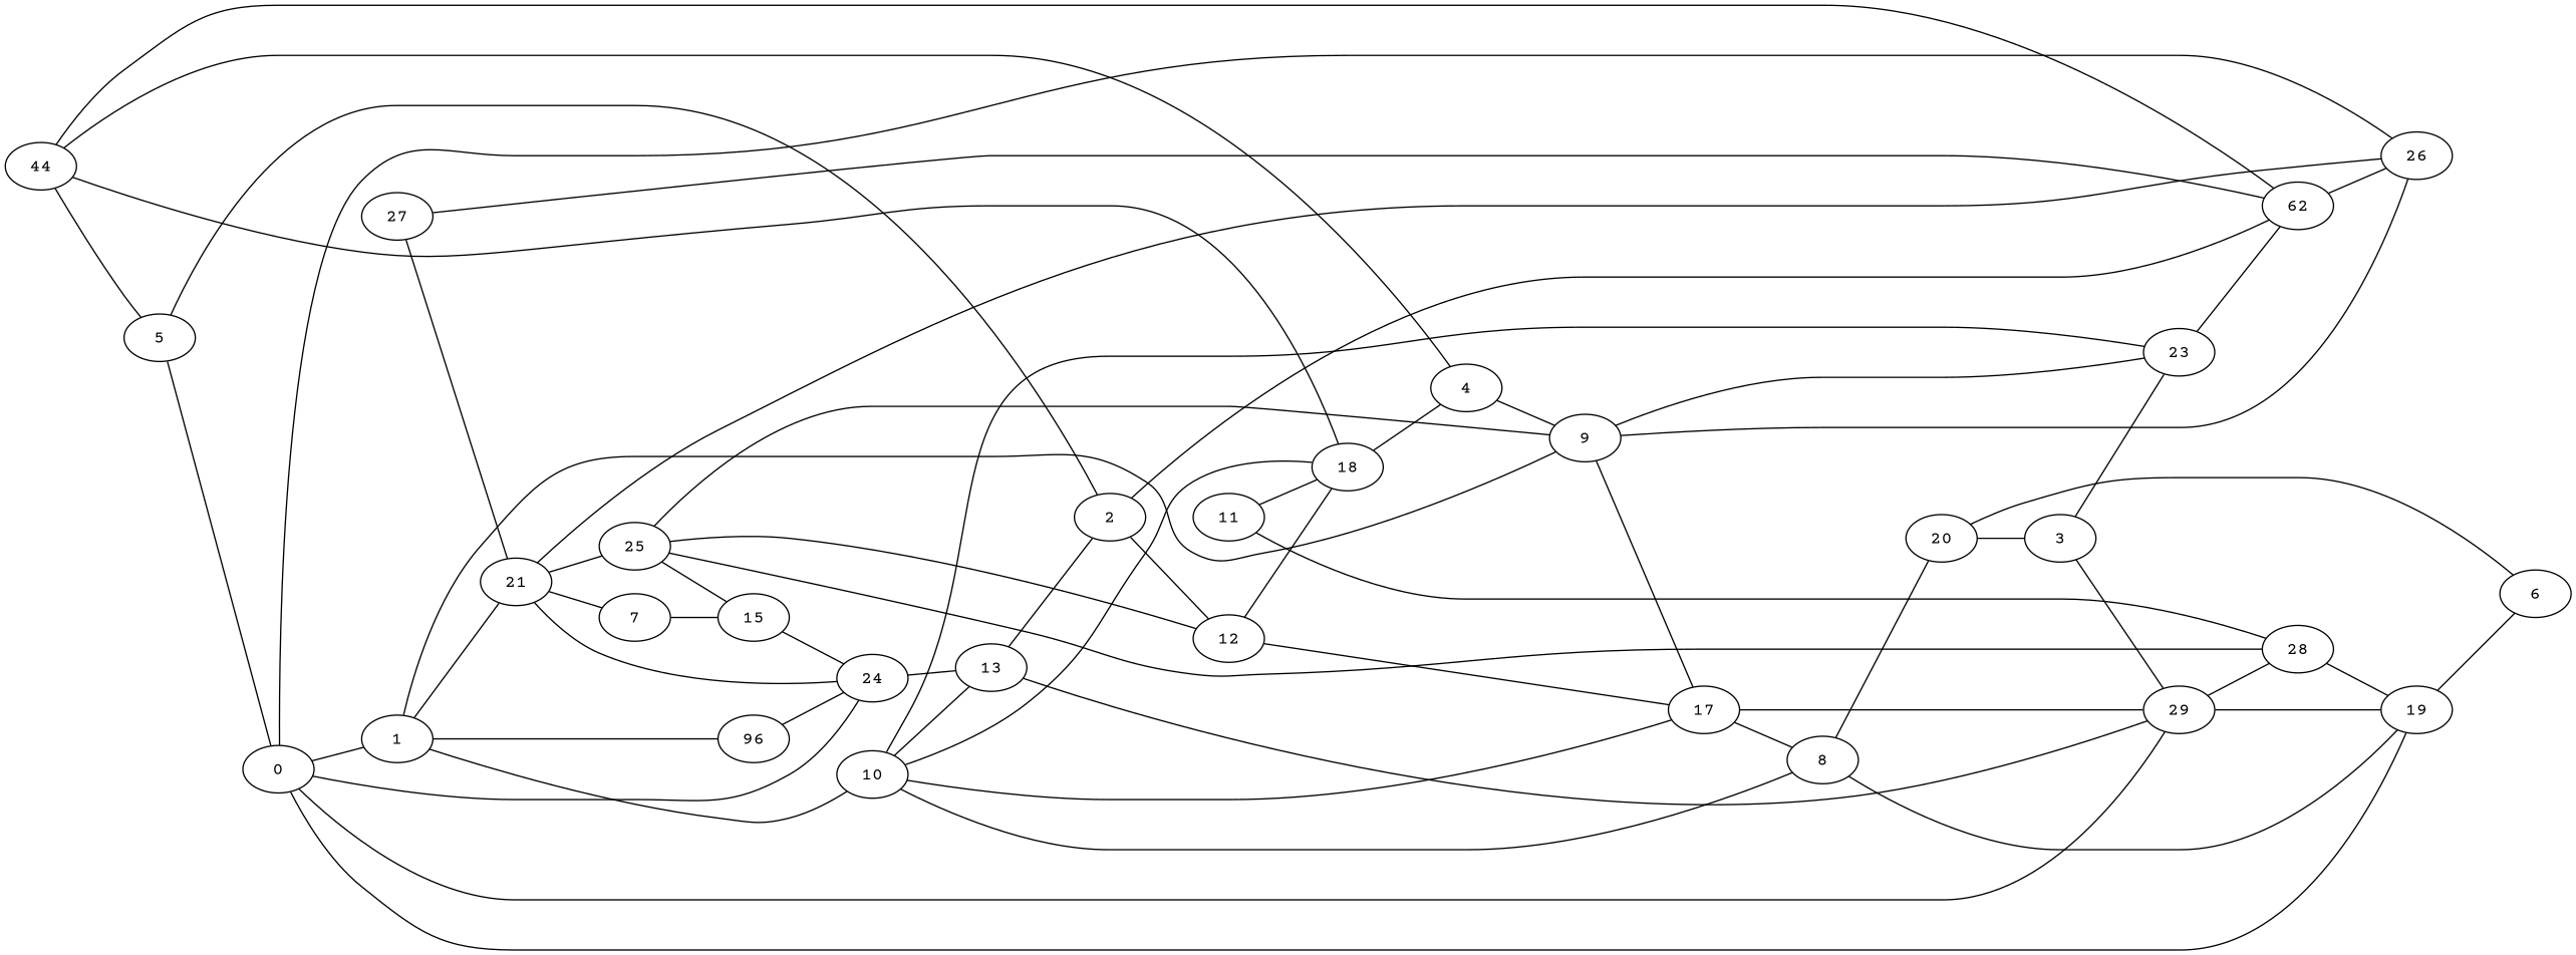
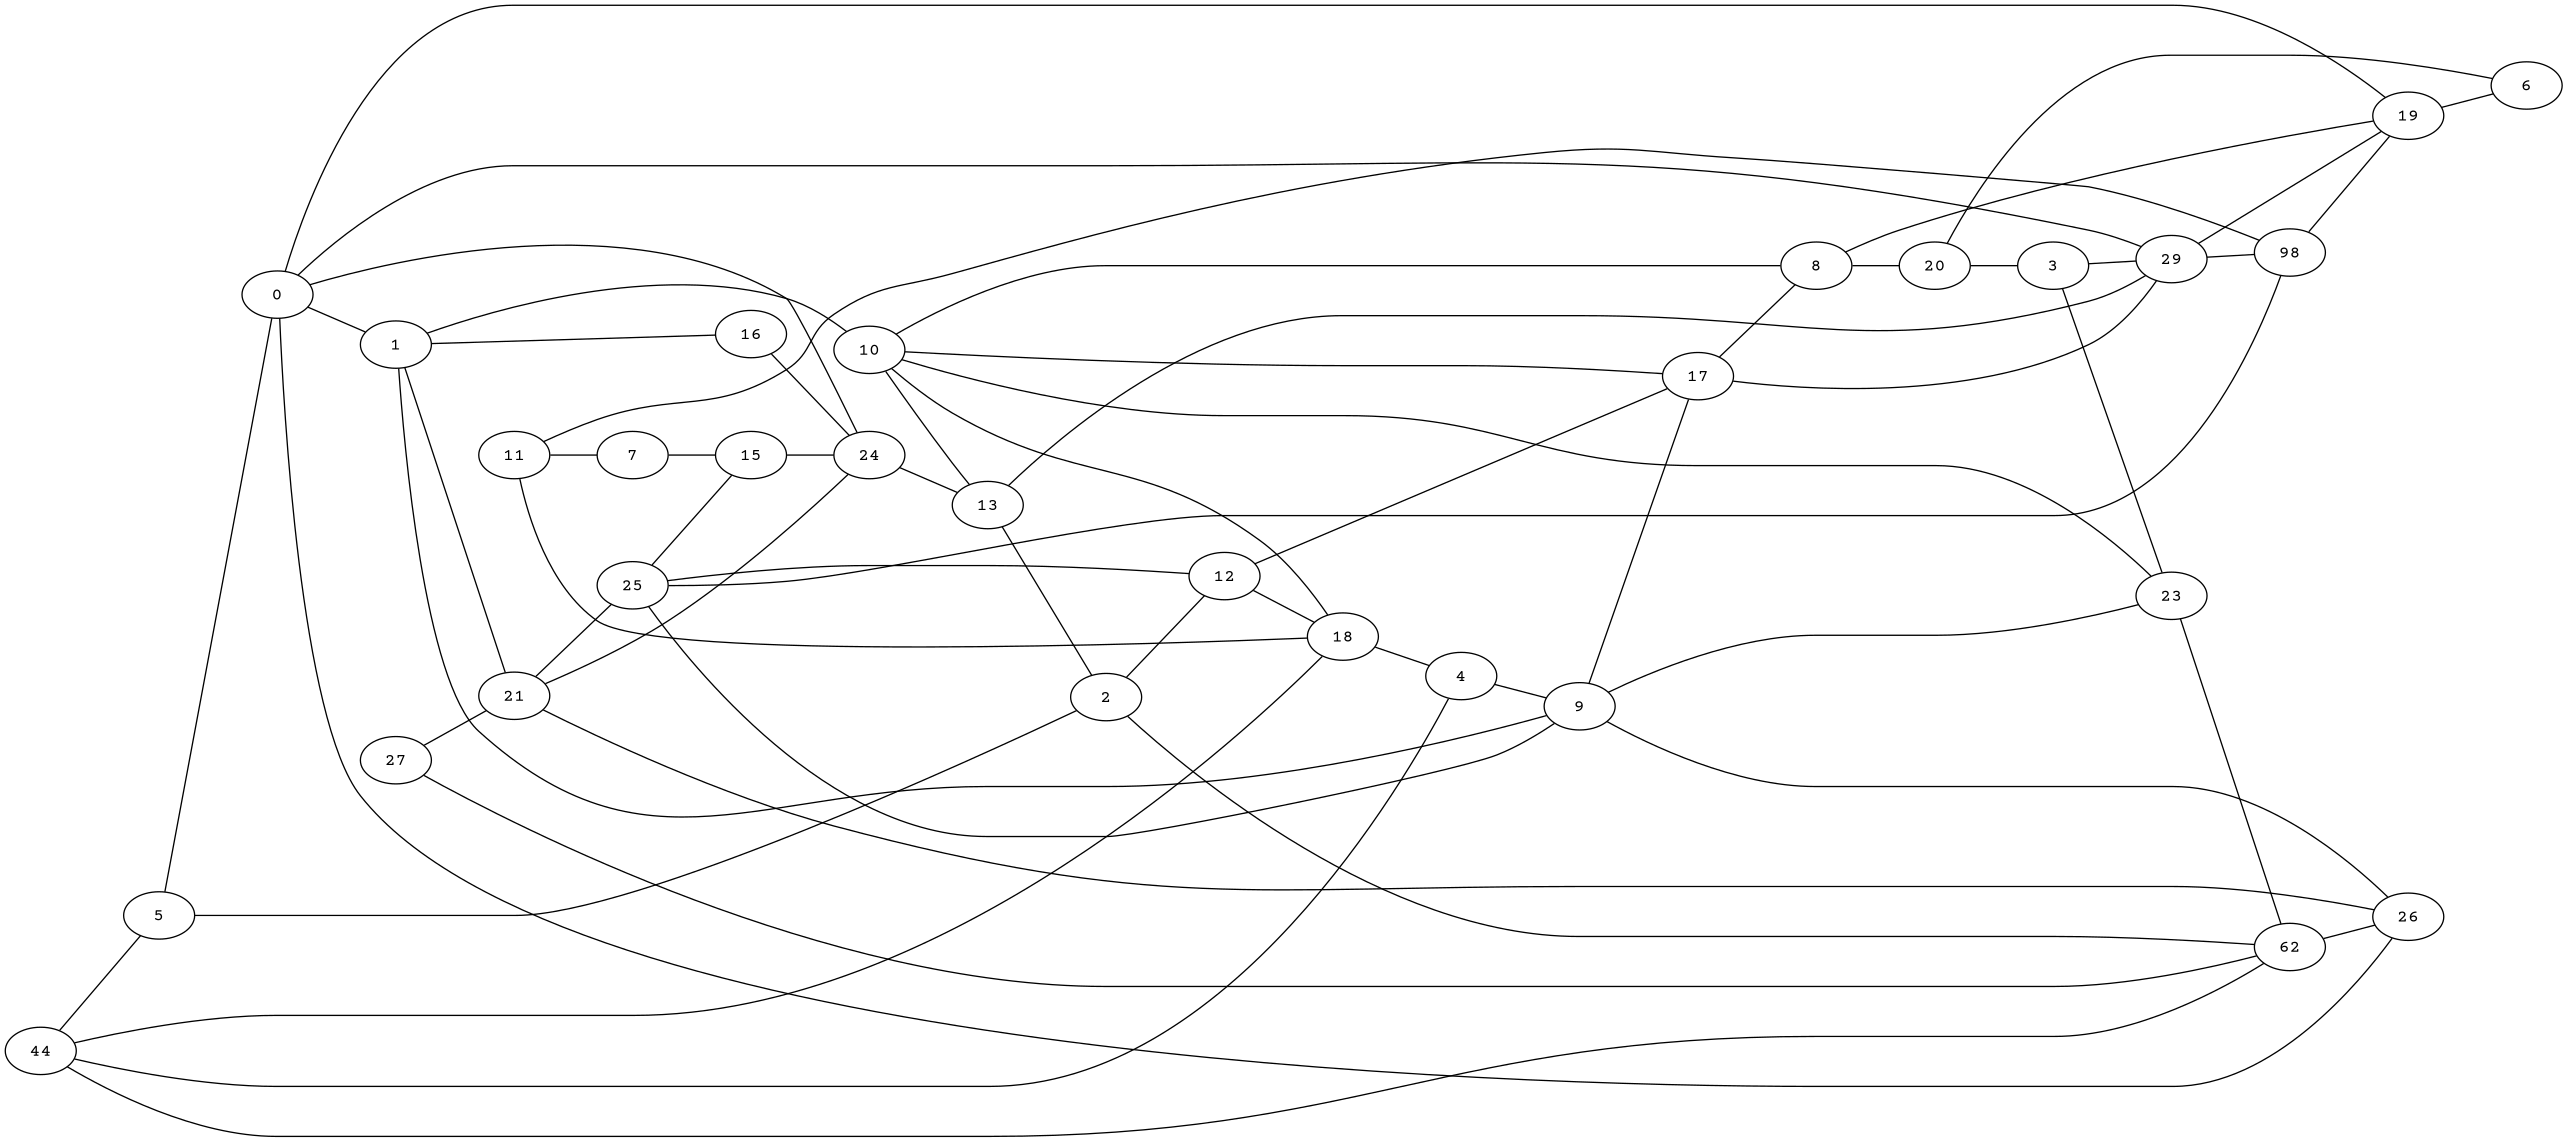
  graph {
    fontname="Courier Prime"
    rankdir=LR
    node [fontname="Courier Prime" liczba_kolorow=3 przypisane_kolory="1, 2, 3"]
    edge [fontname="Courier Prime"]
    0 [liczba_kolorow=5 przypisane_kolory="1, 2, 3, 4, 5"]
    1 [liczba_kolorow=4 przypisane_kolory="6, 7, 8, 9"]
    24 [liczba_kolorow=1 przypisane_kolory=6]
    10
-   16 [label=96]
+   16
    21 [liczba_kolorow=1 przypisane_kolory=1]
    9
    13 [przypisane_kolory="10, 11, 12"]
    17 [przypisane_kolory="10, 11, 12"]
    18 [liczba_kolorow=4 przypisane_kolory="4, 5, 6, 7"]
    23 [liczba_kolorow=5 przypisane_kolory="4, 5, 6, 7, 8"]
    25 [liczba_kolorow=4 przypisane_kolory="4, 5, 6, 7"]
    26 [przypisane_kolory="6, 7, 8"]
    2 [liczba_kolorow=2 przypisane_kolory="4, 5"]
    29 [liczba_kolorow=4 przypisane_kolory="6, 7, 8, 9"]
    12 [liczba_kolorow=4 przypisane_kolory="13, 14, 15, 16"]
    8 [liczba_kolorow=2 przypisane_kolory="4, 5"]
    4 [liczba_kolorow=4 przypisane_kolory="9, 10, 11, 12"]
    n19 [label=62]
    11 [przypisane_kolory="8, 9, 10"]
-   28 [liczba_kolorow=1 przypisane_kolory=1]
+   28 [liczba_kolorow=1 przypisane_kolory=1 label=98]
    7 [liczba_kolorow=4 przypisane_kolory="2, 3, 4, 5"]
    19 [liczba_kolorow=4 przypisane_kolory="10, 11, 12, 13"]
    15 [liczba_kolorow=1 przypisane_kolory=1]
    n25 [label=44 liczba_kolorow=1 przypisane_kolory=8]
    5 [liczba_kolorow=1 przypisane_kolory=6]
    20 [liczba_kolorow=5 przypisane_kolory="6, 7, 8, 9, 10"]
    6 [liczba_kolorow=2 przypisane_kolory="1, 2"]
    3
    27 [przypisane_kolory="4, 5, 6"]
    0 -- 1
    0 -- 24
    1 -- 10
    1 -- 16
    1 -- 21
    1 -- 9
    24 -- 13
    10 -- 13
    10 -- 17
    10 -- 18
    10 -- 23
    16 -- 24
    21 -- 24
    21 -- 25
    21 -- 26
    9 -- 17
    13 -- 2
    13 -- 29
    17 -- 12
    17 -- 8
    18 -- 4
    23 -- 9
    23 -- n19
    25 -- 9
    25 -- 12
    25 -- 28
    25 -- 15
    26 -- 0
    26 -- 9
    2 -- 12
    29 -- 0
    29 -- 17
    29 -- 28
    29 -- 19
    12 -- 18
    8 -- 10
    8 -- 19
    8 -- 20
    4 -- 9
    n19 -- 26
    n19 -- 2
    11 -- 18
    11 -- 28
-   21 -- 7
+   11 -- 7
    28 -- 19
    7 -- 15
    19 -- 0
    19 -- 6
    15 -- 24
    n25 -- 18
    n25 -- 4
    n25 -- n19
    n25 -- 5
    5 -- 0
    5 -- 2
    20 -- 3
    6 -- 20
    3 -- 23
    3 -- 29
    27 -- 21
    27 -- n19
  }
